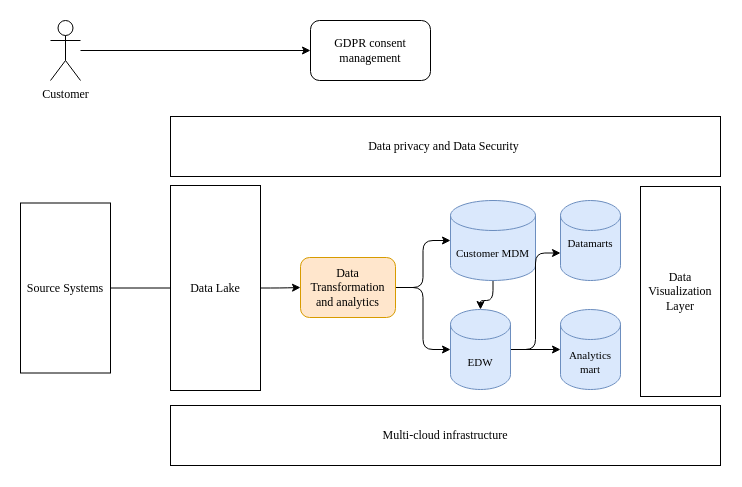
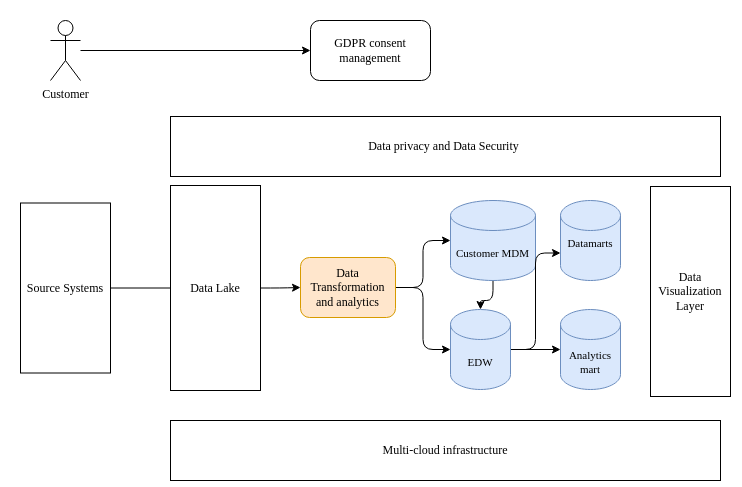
  <mxCell id="0" />
  <mxCell id="1" parent="0" />
  <mxCell id="2" style="edgeStyle=orthogonalEdgeStyle;rounded=1;orthogonalLoop=1;jettySize=auto;html=1;fontFamily=Tahoma;" edge="1" parent="1" source="3" target="21"><mxGeometry relative="1" as="geometry" /></mxCell>
  <mxCell id="3" value="Data Lake" style="rounded=0;whiteSpace=wrap;html=1;fontFamily=Tahoma;" vertex="1" parent="1"><mxGeometry x="170" y="185" width="90" height="205" as="geometry" /></mxCell>
  <mxCell id="4" style="edgeStyle=orthogonalEdgeStyle;rounded=1;orthogonalLoop=1;jettySize=auto;html=1;fontFamily=Tahoma;endArrow=none;" edge="1" parent="1" source="5" target="3"><mxGeometry relative="1" as="geometry" /></mxCell>
  <mxCell id="5" value="Source Systems" style="rounded=0;whiteSpace=wrap;html=1;fontFamily=Tahoma;" vertex="1" parent="1"><mxGeometry x="20" y="202.5" width="90" height="170" as="geometry" /></mxCell>
  <mxCell id="6" value="Data privacy and Data Security&amp;nbsp;" style="rounded=0;whiteSpace=wrap;html=1;fontFamily=Tahoma;" vertex="1" parent="1"><mxGeometry x="170" y="116" width="550" height="60" as="geometry" /></mxCell>
  <mxCell id="7" value="GDPR consent management" style="rounded=1;whiteSpace=wrap;html=1;fontFamily=Tahoma;" vertex="1" parent="1"><mxGeometry x="310" y="20" width="120" height="60" as="geometry" /></mxCell>
  <mxCell id="8" style="edgeStyle=orthogonalEdgeStyle;rounded=1;orthogonalLoop=1;jettySize=auto;html=1;fontFamily=Tahoma;" edge="1" parent="1" source="9" target="7"><mxGeometry relative="1" as="geometry" /></mxCell>
  <mxCell id="9" value="Customer" style="shape=umlActor;verticalLabelPosition=bottom;verticalAlign=top;html=1;outlineConnect=0;fontFamily=Tahoma;" vertex="1" parent="1"><mxGeometry x="50" y="20" width="30" height="60" as="geometry" /></mxCell>
- <mxCell id="10" value="Multi-cloud infrastructure" style="rounded=0;whiteSpace=wrap;html=1;fontFamily=Tahoma;" vertex="1" parent="1"><mxGeometry x="170" y="405" width="550" height="60" as="geometry" /></mxCell>
- <mxCell id="11" value="Data Visualization Layer" style="rounded=0;whiteSpace=wrap;html=1;fontFamily=Tahoma;" vertex="1" parent="1"><mxGeometry x="640" y="186" width="80" height="210" as="geometry" /></mxCell>
+ <mxCell id="10" value="Multi-cloud infrastructure" style="rounded=0;whiteSpace=wrap;html=1;fontFamily=Tahoma;" vertex="1" parent="1"><mxGeometry x="170" y="420" width="550" height="60" as="geometry" /></mxCell>
+ <mxCell id="11" value="Data Visualization Layer" style="rounded=0;whiteSpace=wrap;html=1;fontFamily=Tahoma;" vertex="1" parent="1"><mxGeometry x="650" y="186" width="80" height="210" as="geometry" /></mxCell>
  <mxCell id="12" style="edgeStyle=orthogonalEdgeStyle;rounded=1;orthogonalLoop=1;jettySize=auto;html=1;fontFamily=Tahoma;" edge="1" parent="1" source="13" target="16"><mxGeometry relative="1" as="geometry" /></mxCell>
  <mxCell id="13" value="Customer MDM" style="shape=cylinder3;whiteSpace=wrap;html=1;boundedLbl=1;backgroundOutline=1;size=15;fontFamily=Tahoma;fillColor=#dae8fc;strokeColor=#6c8ebf;fontSize=11;" vertex="1" parent="1"><mxGeometry x="450" y="200" width="85" height="80" as="geometry" /></mxCell>
  <mxCell id="14" style="edgeStyle=orthogonalEdgeStyle;rounded=1;orthogonalLoop=1;jettySize=auto;html=1;entryX=0;entryY=0;entryDx=0;entryDy=52.5;entryPerimeter=0;fontFamily=Tahoma;" edge="1" parent="1" source="16" target="17"><mxGeometry relative="1" as="geometry" /></mxCell>
  <mxCell id="15" style="edgeStyle=orthogonalEdgeStyle;rounded=1;orthogonalLoop=1;jettySize=auto;html=1;fontFamily=Tahoma;" edge="1" parent="1" source="16" target="18"><mxGeometry relative="1" as="geometry" /></mxCell>
  <mxCell id="16" value="EDW" style="shape=cylinder3;whiteSpace=wrap;html=1;boundedLbl=1;backgroundOutline=1;size=15;fontFamily=Tahoma;fillColor=#dae8fc;strokeColor=#6c8ebf;fontSize=11;" vertex="1" parent="1"><mxGeometry x="450" y="309" width="60" height="80" as="geometry" /></mxCell>
  <mxCell id="17" value="Datamarts" style="shape=cylinder3;whiteSpace=wrap;html=1;boundedLbl=1;backgroundOutline=1;size=15;fontFamily=Tahoma;verticalAlign=top;fillColor=#dae8fc;strokeColor=#6c8ebf;fontSize=11;" vertex="1" parent="1"><mxGeometry x="560" y="200" width="60" height="80" as="geometry" /></mxCell>
  <mxCell id="18" value="Analytics mart" style="shape=cylinder3;whiteSpace=wrap;html=1;boundedLbl=1;backgroundOutline=1;size=15;fontFamily=Tahoma;fillColor=#dae8fc;strokeColor=#6c8ebf;fontSize=11;" vertex="1" parent="1"><mxGeometry x="560" y="309" width="60" height="80" as="geometry" /></mxCell>
  <mxCell id="19" style="edgeStyle=orthogonalEdgeStyle;rounded=1;orthogonalLoop=1;jettySize=auto;html=1;fontFamily=Tahoma;" edge="1" parent="1" source="21" target="13"><mxGeometry relative="1" as="geometry" /></mxCell>
  <mxCell id="20" style="edgeStyle=orthogonalEdgeStyle;rounded=1;orthogonalLoop=1;jettySize=auto;html=1;entryX=0;entryY=0.5;entryDx=0;entryDy=0;entryPerimeter=0;fontFamily=Tahoma;" edge="1" parent="1" source="21" target="16"><mxGeometry relative="1" as="geometry" /></mxCell>
  <mxCell id="21" value="Data Transformation and analytics" style="rounded=1;whiteSpace=wrap;html=1;fontFamily=Tahoma;fillColor=#ffe6cc;strokeColor=#d79b00;" vertex="1" parent="1"><mxGeometry x="300" y="257" width="95" height="60" as="geometry" /></mxCell>
